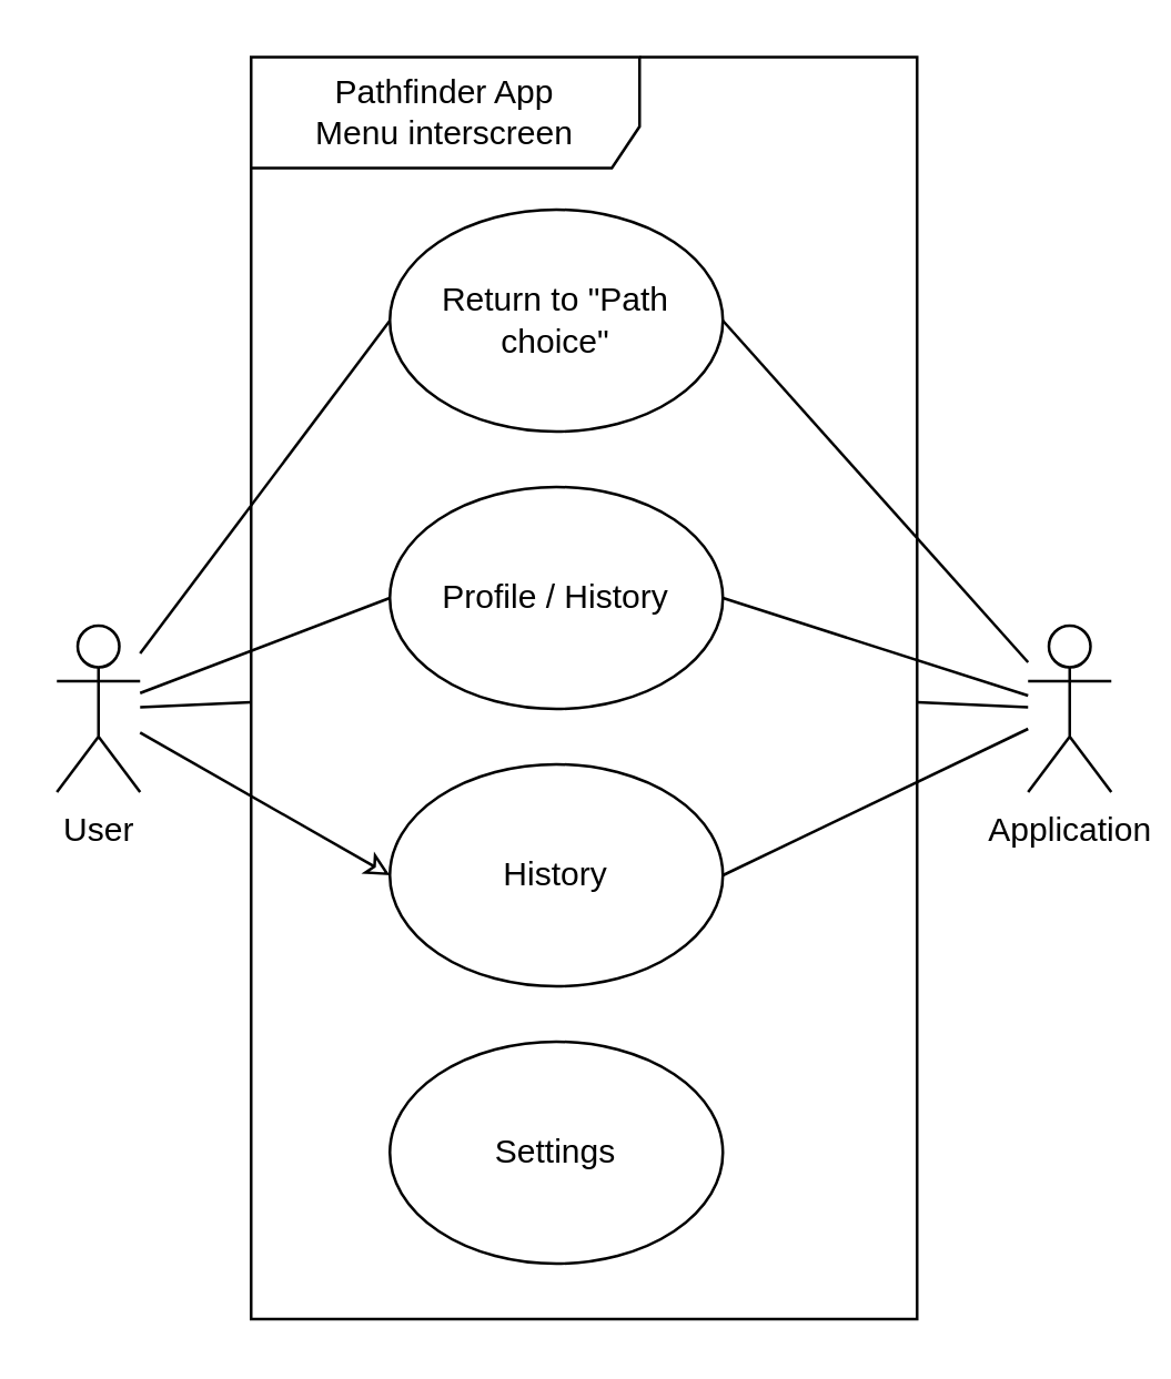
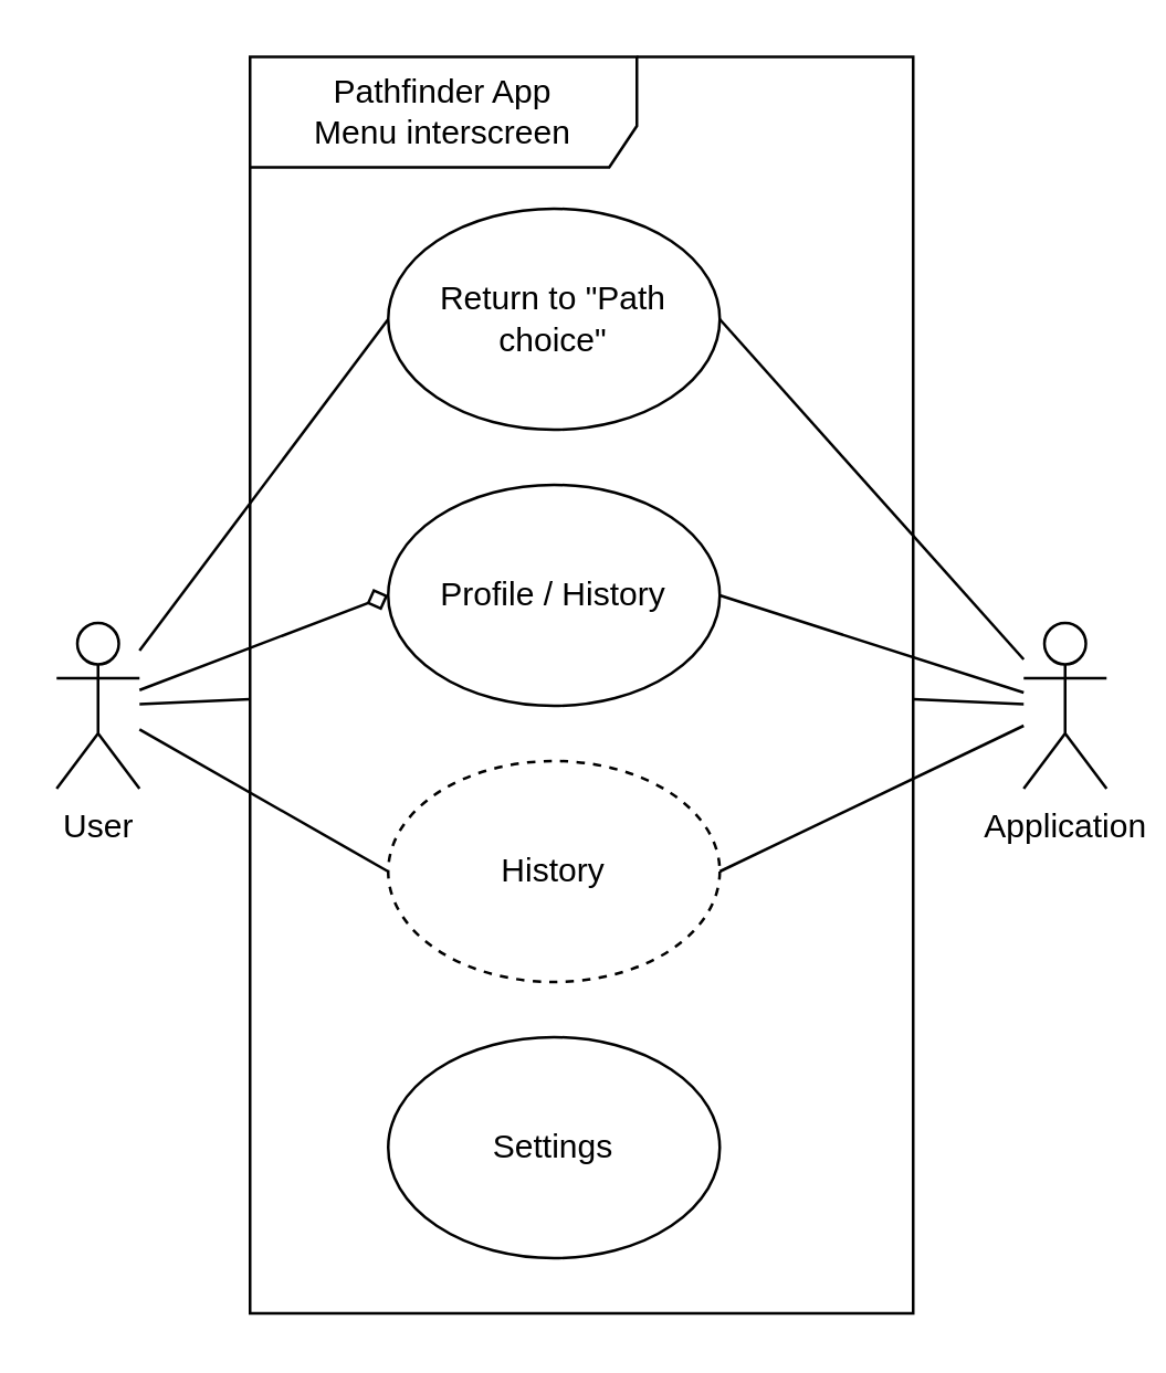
  <mxCell id="0" />
  <mxCell id="1" parent="0" />
  <mxCell id="2" value="Pathfinder App&lt;br&gt;Menu interscreen" style="shape=umlFrame;whiteSpace=wrap;html=1;width=140;height=40;" vertex="1" parent="1"><mxGeometry x="90" y="20" width="240" height="455" as="geometry" /></mxCell>
  <mxCell id="3" style="edgeStyle=none;rounded=0;orthogonalLoop=1;jettySize=auto;html=1;entryX=0;entryY=0.5;entryDx=0;entryDy=0;endArrow=none;endFill=0;" edge="1" parent="1" source="7" target="13"><mxGeometry relative="1" as="geometry" /></mxCell>
- <mxCell id="4" style="rounded=0;orthogonalLoop=1;jettySize=auto;html=1;entryX=0;entryY=0.5;entryDx=0;entryDy=0;endArrow=none;endFill=0;" edge="1" parent="1" source="7" target="14"><mxGeometry relative="1" as="geometry" /></mxCell>
- <mxCell id="5" style="edgeStyle=none;rounded=0;orthogonalLoop=1;jettySize=auto;html=1;entryX=0;entryY=0.5;entryDx=0;entryDy=0;endArrow=classic;endFill=0;" edge="1" parent="1" source="7" target="15"><mxGeometry relative="1" as="geometry" /></mxCell>
+ <mxCell id="4" style="rounded=0;orthogonalLoop=1;jettySize=auto;html=1;entryX=0;entryY=0.5;entryDx=0;entryDy=0;endArrow=diamond;endFill=0;" edge="1" parent="1" source="7" target="14"><mxGeometry relative="1" as="geometry" /></mxCell>
+ <mxCell id="5" style="edgeStyle=none;rounded=0;orthogonalLoop=1;jettySize=auto;html=1;entryX=0;entryY=0.5;entryDx=0;entryDy=0;endArrow=none;endFill=0;" edge="1" parent="1" source="7" target="15"><mxGeometry relative="1" as="geometry" /></mxCell>
  <mxCell id="6" style="edgeStyle=none;rounded=0;orthogonalLoop=1;jettySize=auto;html=1;endArrow=none;endFill=0;" edge="1" parent="1" source="7" target="2"><mxGeometry relative="1" as="geometry" /></mxCell>
  <mxCell id="7" value="User" style="shape=umlActor;verticalLabelPosition=bottom;verticalAlign=top;html=1;outlineConnect=0;" vertex="1" parent="1"><mxGeometry x="20" y="225" width="30" height="60" as="geometry" /></mxCell>
  <mxCell id="8" style="edgeStyle=none;rounded=0;orthogonalLoop=1;jettySize=auto;html=1;entryX=1;entryY=0.5;entryDx=0;entryDy=0;endArrow=none;endFill=0;" edge="1" parent="1" source="12" target="13"><mxGeometry relative="1" as="geometry" /></mxCell>
  <mxCell id="9" style="edgeStyle=none;rounded=0;orthogonalLoop=1;jettySize=auto;html=1;entryX=1;entryY=0.5;entryDx=0;entryDy=0;endArrow=none;endFill=0;" edge="1" parent="1" source="12" target="14"><mxGeometry relative="1" as="geometry" /></mxCell>
  <mxCell id="10" style="edgeStyle=none;rounded=0;orthogonalLoop=1;jettySize=auto;html=1;entryX=1;entryY=0.5;entryDx=0;entryDy=0;endArrow=none;endFill=0;" edge="1" parent="1" source="12" target="15"><mxGeometry relative="1" as="geometry" /></mxCell>
  <mxCell id="11" style="edgeStyle=none;rounded=0;orthogonalLoop=1;jettySize=auto;html=1;endArrow=none;endFill=0;" edge="1" parent="1" source="12" target="2"><mxGeometry relative="1" as="geometry" /></mxCell>
  <mxCell id="12" value="Application" style="shape=umlActor;verticalLabelPosition=bottom;verticalAlign=top;html=1;outlineConnect=0;fillColor=none;" vertex="1" parent="1"><mxGeometry x="370" y="225" width="30" height="60" as="geometry" /></mxCell>
  <mxCell id="13" value="Return to &quot;Path choice&quot;" style="ellipse;whiteSpace=wrap;html=1;fillColor=none;" vertex="1" parent="1"><mxGeometry x="140" y="75" width="120" height="80" as="geometry" /></mxCell>
  <mxCell id="14" value="Profile / History" style="ellipse;whiteSpace=wrap;html=1;fillColor=none;" vertex="1" parent="1"><mxGeometry x="140" y="175" width="120" height="80" as="geometry" /></mxCell>
- <mxCell id="15" value="History" style="ellipse;whiteSpace=wrap;html=1;fillColor=none;" vertex="1" parent="1"><mxGeometry x="140" y="275" width="120" height="80" as="geometry" /></mxCell>
+ <mxCell id="15" value="History" style="ellipse;whiteSpace=wrap;html=1;fillColor=none;dashed=1;" vertex="1" parent="1"><mxGeometry x="140" y="275" width="120" height="80" as="geometry" /></mxCell>
  <mxCell id="16" value="Settings" style="ellipse;whiteSpace=wrap;html=1;fillColor=none;" vertex="1" parent="1"><mxGeometry x="140" y="375" width="120" height="80" as="geometry" /></mxCell>
